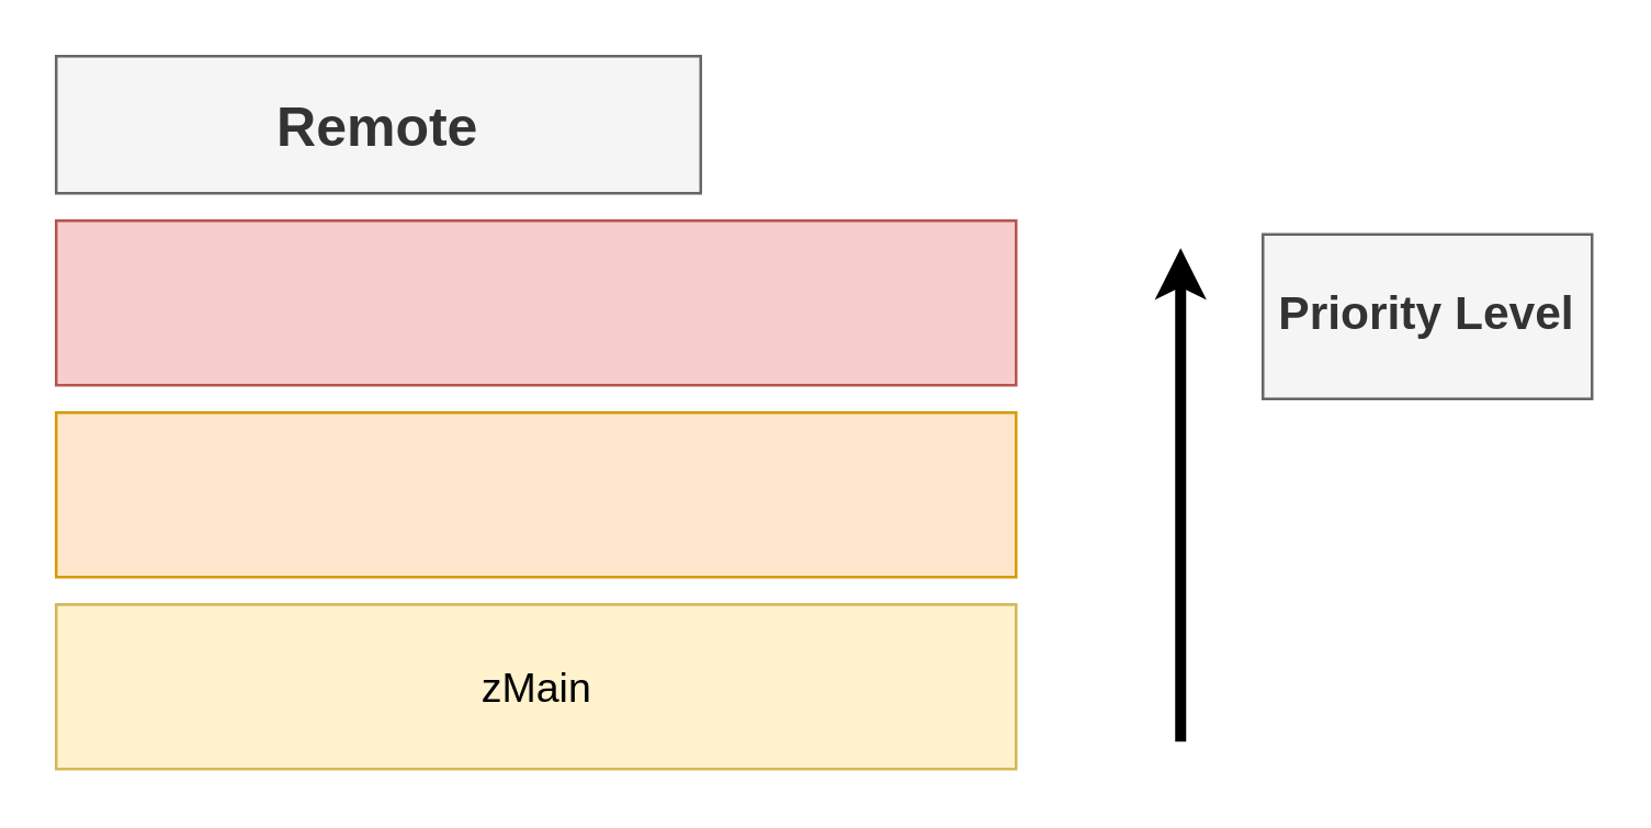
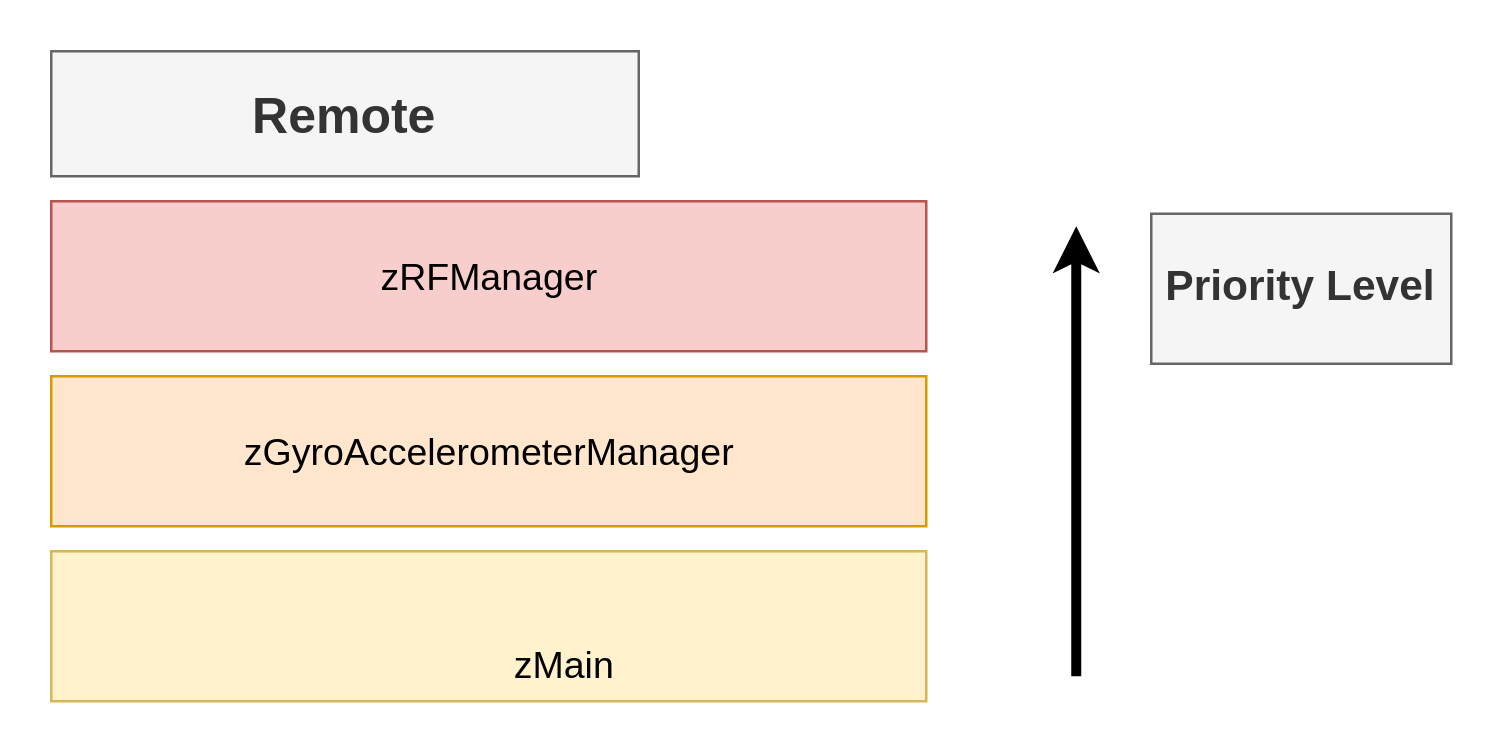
  <mxCell id="0" />
  <mxCell id="1" parent="0" />
  <mxCell id="2" value="" style="rounded=0;whiteSpace=wrap;html=1;fillColor=#f8cecc;strokeColor=#b85450;" parent="1" vertex="1"><mxGeometry x="20" y="80" width="350" height="60" as="geometry" /></mxCell>
  <mxCell id="3" value="" style="rounded=0;whiteSpace=wrap;html=1;fillColor=#ffe6cc;strokeColor=#d79b00;" parent="1" vertex="1"><mxGeometry x="20" y="150" width="350" height="60" as="geometry" /></mxCell>
  <mxCell id="4" value="" style="rounded=0;whiteSpace=wrap;html=1;fillColor=#fff2cc;strokeColor=#d6b656;" parent="1" vertex="1"><mxGeometry x="20" y="220" width="350" height="60" as="geometry" /></mxCell>
- <mxCell id="7" value="zMain" style="text;html=1;align=center;verticalAlign=middle;resizable=0;points=[];;autosize=1;fontSize=15;" parent="1" vertex="1"><mxGeometry x="165" y="240" width="60" height="20" as="geometry" /></mxCell>
+ <mxCell id="5" value="zGyroAccelerometerManager" style="text;html=1;align=center;verticalAlign=middle;resizable=0;points=[];;autosize=1;fontSize=15;" parent="1" vertex="1"><mxGeometry x="90" y="170" width="210" height="20" as="geometry" /></mxCell>
+ <mxCell id="6" value="zRFManager" style="text;html=1;align=center;verticalAlign=middle;resizable=0;points=[];;autosize=1;fontSize=15;" parent="1" vertex="1"><mxGeometry x="145" y="100" width="100" height="20" as="geometry" /></mxCell>
+ <mxCell id="7" value="zMain" style="text;html=1;align=center;verticalAlign=middle;resizable=0;points=[];;autosize=1;fontSize=15;" parent="1" vertex="1"><mxGeometry x="195" y="255" width="60" height="20" as="geometry" /></mxCell>
  <mxCell id="8" value="" style="endArrow=classic;html=1;strokeWidth=4;" parent="1" edge="1"><mxGeometry width="50" height="50" relative="1" as="geometry"><mxPoint x="430" y="270" as="sourcePoint" /><mxPoint x="430" y="90" as="targetPoint" /></mxGeometry></mxCell>
  <mxCell id="9" value="&lt;font style=&quot;font-size: 17px&quot;&gt;&lt;b&gt;Priority Level&lt;/b&gt;&lt;/font&gt;" style="rounded=0;whiteSpace=wrap;html=1;fillColor=#f5f5f5;strokeColor=#666666;fontColor=#333333;" parent="1" vertex="1"><mxGeometry x="460" y="85" width="120" height="60" as="geometry" /></mxCell>
  <mxCell id="10" value="Remote" style="rounded=0;whiteSpace=wrap;html=1;fillColor=#f5f5f5;strokeColor=#666666;fontColor=#333333;fontSize=20;fontStyle=1" parent="1" vertex="1"><mxGeometry x="20" y="20" width="235" height="50" as="geometry" /></mxCell>
